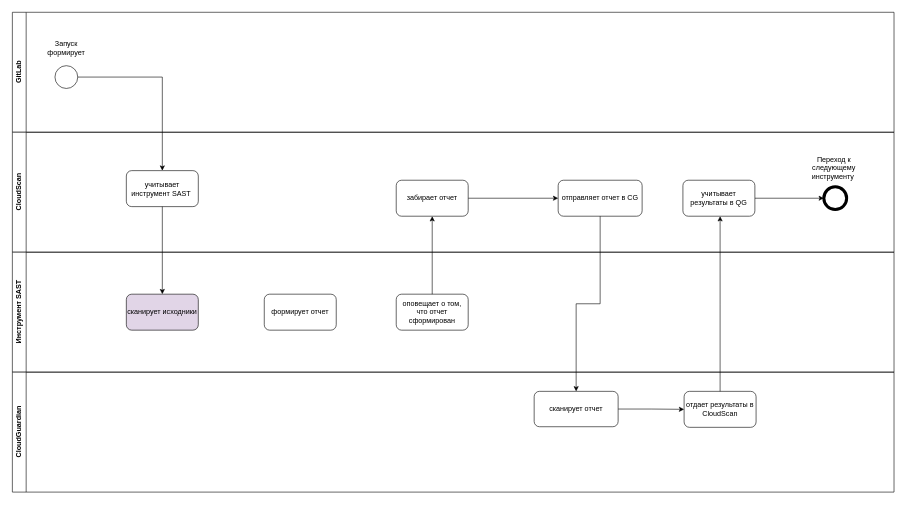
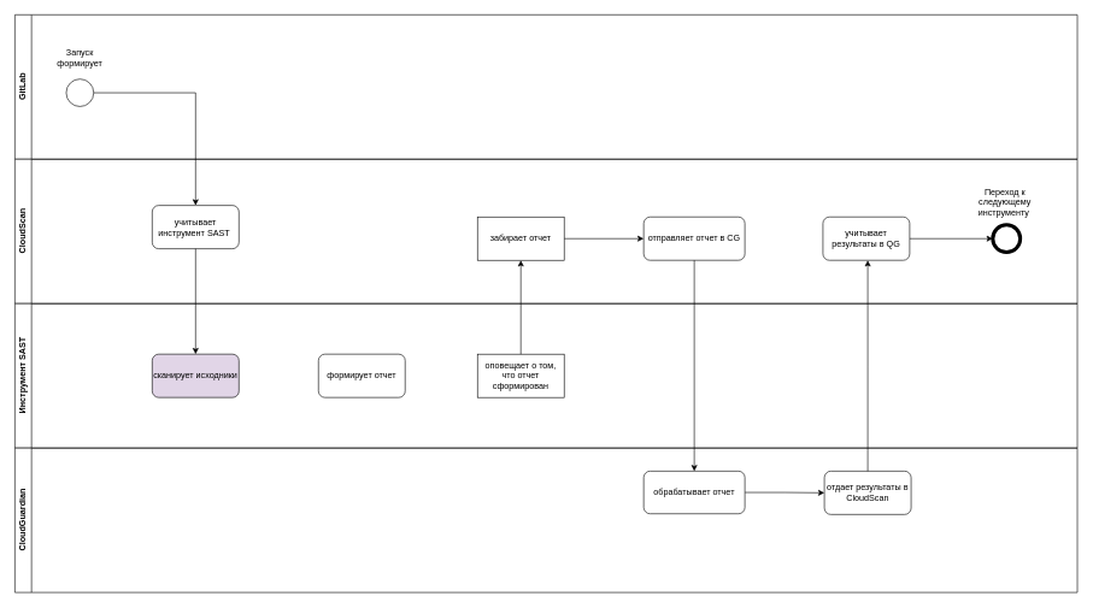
  <mxCell id="0" />
  <mxCell id="1" parent="0" />
  <mxCell id="2" value="GitLab" style="swimlane;horizontal=0;whiteSpace=wrap;html=1;" vertex="1" parent="1"><mxGeometry x="20" y="20" width="1470" height="200" as="geometry" /></mxCell>
  <mxCell id="3" value="CloudScan" style="swimlane;horizontal=0;whiteSpace=wrap;html=1;" vertex="1" parent="1"><mxGeometry x="20" y="220" width="1470" height="200" as="geometry" /></mxCell>
  <mxCell id="4" value="учитывает инструмент SAST&amp;nbsp;" style="rounded=1;whiteSpace=wrap;html=1;" vertex="1" parent="3"><mxGeometry x="190" y="64" width="120" height="60" as="geometry" /></mxCell>
  <mxCell id="5" style="edgeStyle=orthogonalEdgeStyle;rounded=0;orthogonalLoop=1;jettySize=auto;html=1;entryX=0;entryY=0.5;entryDx=0;entryDy=0;" edge="1" parent="3" source="6" target="7"><mxGeometry relative="1" as="geometry" /></mxCell>
- <mxCell id="6" value="забирает отчет" style="rounded=1;whiteSpace=wrap;html=1;" vertex="1" parent="3"><mxGeometry x="640" y="80" width="120" height="60" as="geometry" /></mxCell>
- <mxCell id="7" value="отправляет отчет в CG" style="rounded=1;whiteSpace=wrap;html=1;" vertex="1" parent="3"><mxGeometry x="910" y="80" width="140" height="60" as="geometry" /></mxCell>
+ <mxCell id="6" value="забирает отчет" style="whiteSpace=wrap;html=1;rounded=0;" vertex="1" parent="3"><mxGeometry x="640" y="80" width="120" height="60" as="geometry" /></mxCell>
+ <mxCell id="7" value="отправляет отчет в CG" style="rounded=1;whiteSpace=wrap;html=1;" vertex="1" parent="3"><mxGeometry x="870" y="80" width="140" height="60" as="geometry" /></mxCell>
  <mxCell id="8" style="edgeStyle=orthogonalEdgeStyle;rounded=0;orthogonalLoop=1;jettySize=auto;html=1;entryX=0;entryY=0.5;entryDx=0;entryDy=0;" edge="1" parent="3" source="9" target="10"><mxGeometry relative="1" as="geometry" /></mxCell>
  <mxCell id="9" value="учитывает результаты в QG" style="rounded=1;whiteSpace=wrap;html=1;" vertex="1" parent="3"><mxGeometry x="1118" y="80" width="120" height="60" as="geometry" /></mxCell>
  <mxCell id="10" value="" style="ellipse;whiteSpace=wrap;html=1;aspect=fixed;strokeWidth=5;" vertex="1" parent="3"><mxGeometry x="1353" y="91" width="38" height="38" as="geometry" /></mxCell>
  <mxCell id="11" value="Переход к следующему инструменту&amp;nbsp;" style="text;html=1;strokeColor=none;fillColor=none;align=center;verticalAlign=middle;whiteSpace=wrap;rounded=0;" vertex="1" parent="3"><mxGeometry x="1340" y="45" width="60" height="30" as="geometry" /></mxCell>
  <mxCell id="12" value="Инструмент SAST" style="swimlane;horizontal=0;whiteSpace=wrap;html=1;" vertex="1" parent="1"><mxGeometry x="20" y="420" width="1470" height="200" as="geometry" /></mxCell>
  <mxCell id="13" value="сканирует исходники" style="rounded=1;whiteSpace=wrap;html=1;fillColor=#e1d5e7;" vertex="1" parent="12"><mxGeometry x="190" y="70" width="120" height="60" as="geometry" /></mxCell>
  <mxCell id="14" value="формирует отчет" style="rounded=1;whiteSpace=wrap;html=1;" vertex="1" parent="12"><mxGeometry x="420" y="70" width="120" height="60" as="geometry" /></mxCell>
- <mxCell id="15" value="оповещает о том, что отчет сформирован" style="rounded=1;whiteSpace=wrap;html=1;" vertex="1" parent="12"><mxGeometry x="640" y="70" width="120" height="60" as="geometry" /></mxCell>
+ <mxCell id="15" value="оповещает о том, что отчет сформирован" style="whiteSpace=wrap;html=1;rounded=0;" vertex="1" parent="12"><mxGeometry x="640" y="70" width="120" height="60" as="geometry" /></mxCell>
  <mxCell id="16" style="edgeStyle=orthogonalEdgeStyle;rounded=0;orthogonalLoop=1;jettySize=auto;html=1;entryX=0;entryY=0.5;entryDx=0;entryDy=0;" edge="1" parent="12" source="17" target="18"><mxGeometry relative="1" as="geometry" /></mxCell>
- <mxCell id="17" value="сканирует отчет" style="rounded=1;whiteSpace=wrap;html=1;" vertex="1" parent="12"><mxGeometry x="870" y="232" width="140" height="59" as="geometry" /></mxCell>
+ <mxCell id="17" value="обрабатывает отчет" style="rounded=1;whiteSpace=wrap;html=1;" vertex="1" parent="12"><mxGeometry x="870" y="232" width="140" height="59" as="geometry" /></mxCell>
  <mxCell id="18" value="отдает результаты в CloudScan" style="rounded=1;whiteSpace=wrap;html=1;" vertex="1" parent="12"><mxGeometry x="1120" y="232" width="120" height="60" as="geometry" /></mxCell>
  <mxCell id="19" value="CloudGuardian" style="swimlane;horizontal=0;whiteSpace=wrap;html=1;" vertex="1" parent="1"><mxGeometry x="20" y="620" width="1470" height="200" as="geometry" /></mxCell>
  <mxCell id="20" style="edgeStyle=orthogonalEdgeStyle;rounded=0;orthogonalLoop=1;jettySize=auto;html=1;" edge="1" parent="1" source="21" target="4"><mxGeometry relative="1" as="geometry" /></mxCell>
  <mxCell id="21" value="" style="ellipse;whiteSpace=wrap;html=1;aspect=fixed;" vertex="1" parent="1"><mxGeometry x="91" y="109" width="38" height="38" as="geometry" /></mxCell>
  <mxCell id="22" value="Запуск формирует" style="text;html=1;strokeColor=none;fillColor=none;align=center;verticalAlign=middle;whiteSpace=wrap;rounded=0;" vertex="1" parent="1"><mxGeometry x="80" y="65" width="60" height="30" as="geometry" /></mxCell>
  <mxCell id="23" style="edgeStyle=orthogonalEdgeStyle;rounded=0;orthogonalLoop=1;jettySize=auto;html=1;" edge="1" parent="1" source="4" target="13"><mxGeometry relative="1" as="geometry" /></mxCell>
  <mxCell id="24" style="edgeStyle=orthogonalEdgeStyle;rounded=0;orthogonalLoop=1;jettySize=auto;html=1;entryX=0.5;entryY=0;entryDx=0;entryDy=0;" edge="1" parent="1" source="7" target="17"><mxGeometry relative="1" as="geometry" /></mxCell>
  <mxCell id="25" style="edgeStyle=orthogonalEdgeStyle;rounded=0;orthogonalLoop=1;jettySize=auto;html=1;entryX=0.5;entryY=1;entryDx=0;entryDy=0;" edge="1" parent="1" source="15" target="6"><mxGeometry relative="1" as="geometry" /></mxCell>
  <mxCell id="26" style="edgeStyle=orthogonalEdgeStyle;rounded=0;orthogonalLoop=1;jettySize=auto;html=1;" edge="1" parent="1" source="18"><mxGeometry relative="1" as="geometry"><mxPoint x="1200" y="360" as="targetPoint" /></mxGeometry></mxCell>
